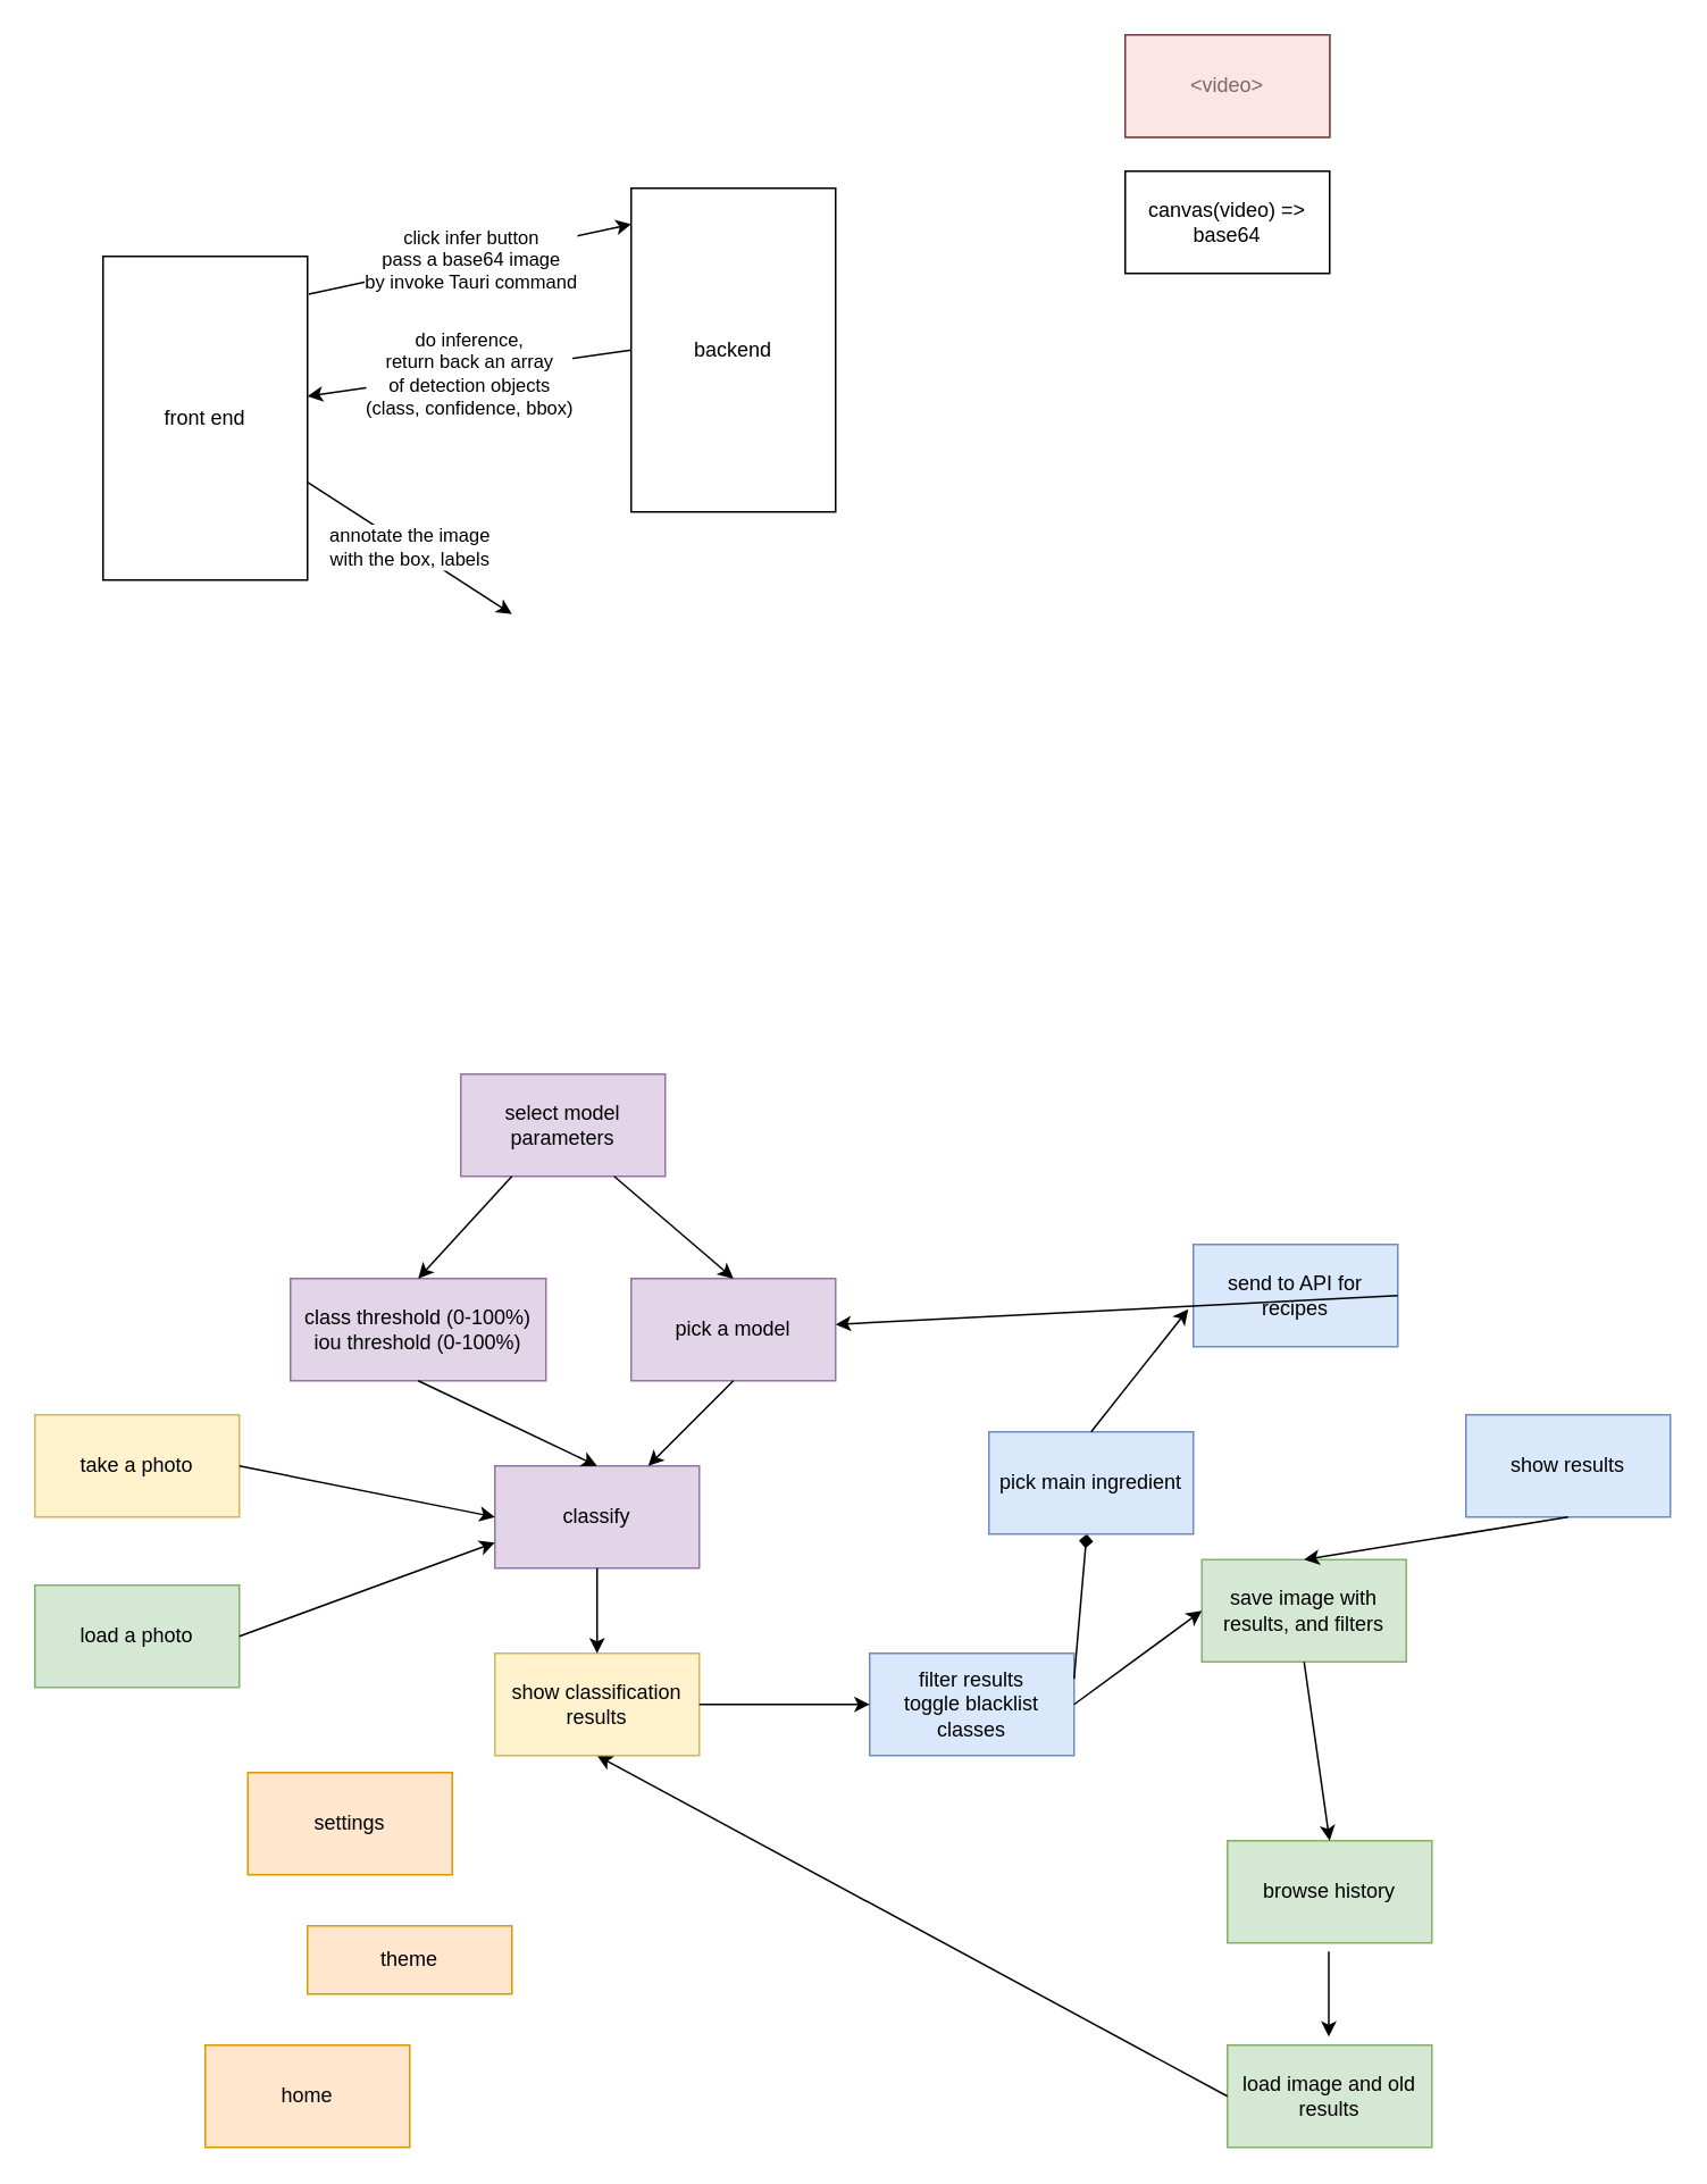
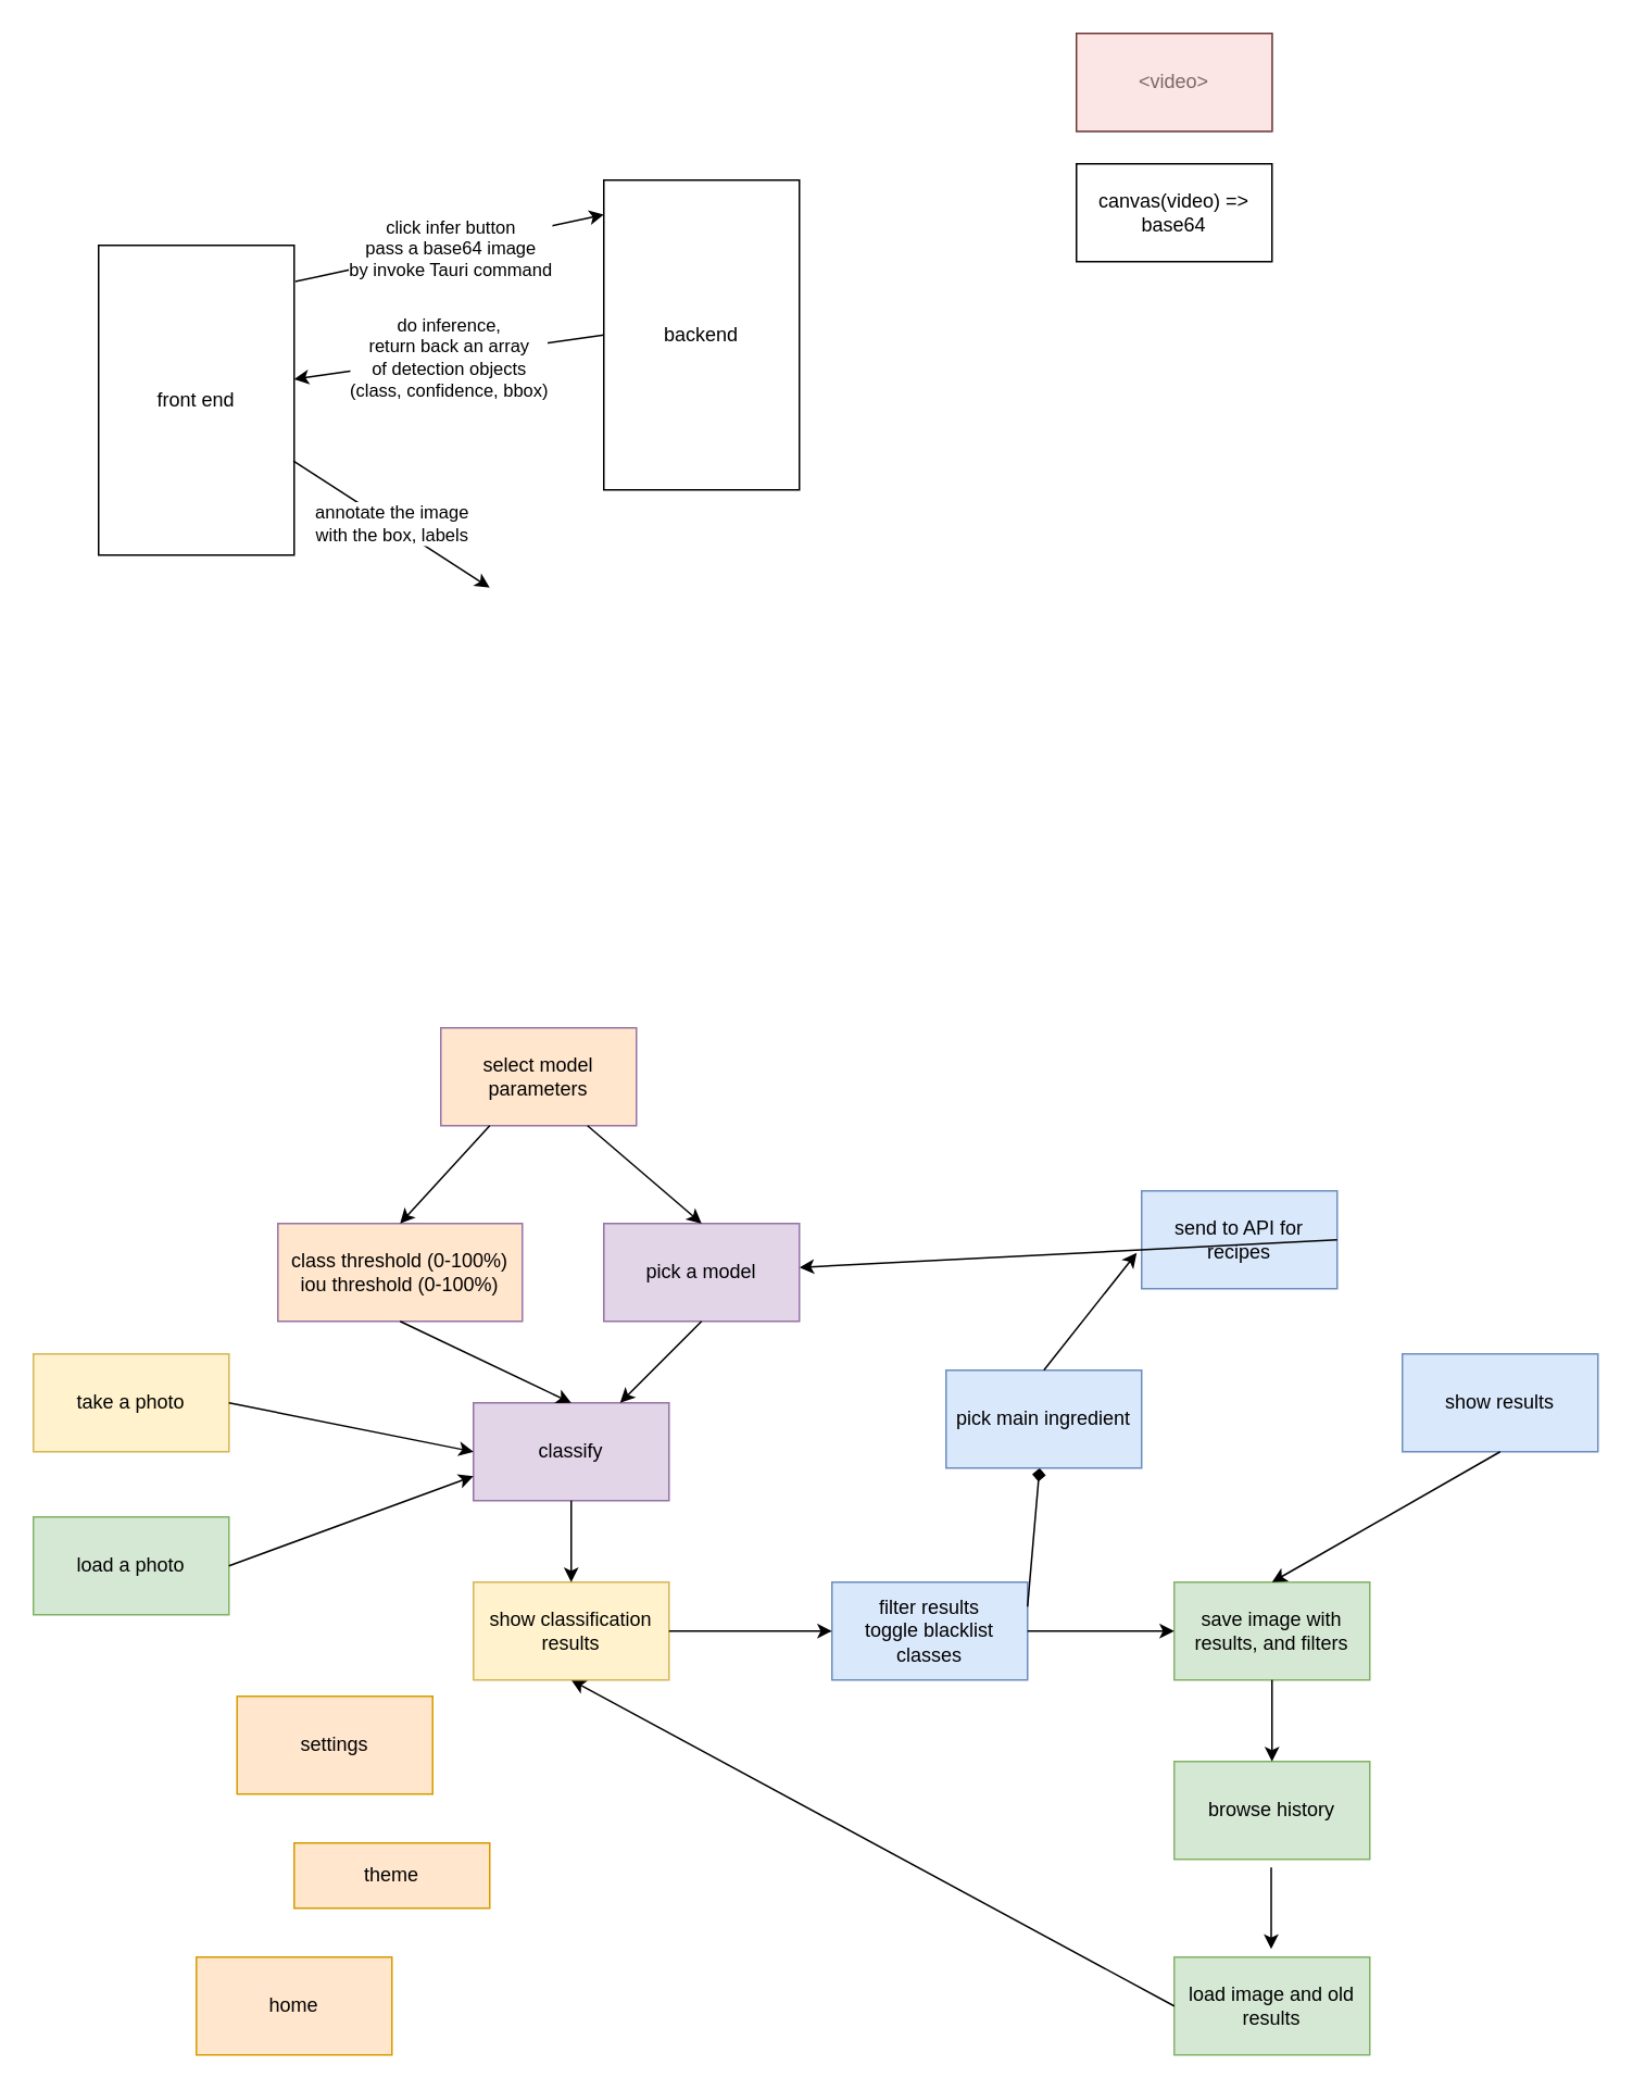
  <mxCell id="0" />
  <mxCell id="1" parent="0" />
  <mxCell id="2" value="take a photo" style="rounded=0;whiteSpace=wrap;html=1;fillColor=#fff2cc;strokeColor=#d6b656;" parent="1" vertex="1"><mxGeometry x="20" y="830" width="120" height="60" as="geometry" /></mxCell>
- <mxCell id="3" value="save image with results, and filters" style="rounded=0;whiteSpace=wrap;html=1;fillColor=#d5e8d4;strokeColor=#82b366;" parent="1" vertex="1"><mxGeometry x="705" y="915" width="120" height="60" as="geometry" /></mxCell>
+ <mxCell id="3" value="save image with results, and filters" style="rounded=0;whiteSpace=wrap;html=1;fillColor=#d5e8d4;strokeColor=#82b366;" parent="1" vertex="1"><mxGeometry x="720" y="970" width="120" height="60" as="geometry" /></mxCell>
  <mxCell id="4" value="classify" style="rounded=0;whiteSpace=wrap;html=1;fillColor=#e1d5e7;strokeColor=#9673a6;" parent="1" vertex="1"><mxGeometry x="290" y="860" width="120" height="60" as="geometry" /></mxCell>
  <mxCell id="5" value="" style="endArrow=classic;html=1;rounded=0;exitX=1;exitY=0.5;exitDx=0;exitDy=0;entryX=0;entryY=0.5;entryDx=0;entryDy=0;" parent="1" source="2" target="4" edge="1"><mxGeometry width="50" height="50" relative="1" as="geometry"><mxPoint x="370" y="1250" as="sourcePoint" /><mxPoint x="420" y="1200" as="targetPoint" /></mxGeometry></mxCell>
  <mxCell id="6" value="browse history" style="rounded=0;whiteSpace=wrap;html=1;fillColor=#d5e8d4;strokeColor=#82b366;" parent="1" vertex="1"><mxGeometry x="720" y="1080" width="120" height="60" as="geometry" /></mxCell>
  <mxCell id="7" value="load image and old results" style="rounded=0;whiteSpace=wrap;html=1;fillColor=#d5e8d4;strokeColor=#82b366;" parent="1" vertex="1"><mxGeometry x="720" y="1200" width="120" height="60" as="geometry" /></mxCell>
  <mxCell id="8" value="" style="endArrow=classic;html=1;rounded=0;exitX=0.5;exitY=1;exitDx=0;exitDy=0;entryX=0.5;entryY=0;entryDx=0;entryDy=0;" parent="1" source="3" target="6" edge="1"><mxGeometry width="50" height="50" relative="1" as="geometry"><mxPoint x="740" y="1260" as="sourcePoint" /><mxPoint x="790" y="1210" as="targetPoint" /></mxGeometry></mxCell>
  <mxCell id="9" value="" style="endArrow=classic;html=1;rounded=0;exitX=0.5;exitY=1;exitDx=0;exitDy=0;entryX=0.5;entryY=0;entryDx=0;entryDy=0;" parent="1" edge="1"><mxGeometry width="50" height="50" relative="1" as="geometry"><mxPoint x="779.5" y="1145" as="sourcePoint" /><mxPoint x="779.5" y="1195" as="targetPoint" /></mxGeometry></mxCell>
  <mxCell id="10" value="" style="endArrow=classic;html=1;rounded=0;exitX=0;exitY=0.5;exitDx=0;exitDy=0;entryX=0.5;entryY=1;entryDx=0;entryDy=0;" parent="1" source="7" target="11" edge="1"><mxGeometry width="50" height="50" relative="1" as="geometry"><mxPoint x="580" y="1260" as="sourcePoint" /><mxPoint x="450" y="1050" as="targetPoint" /></mxGeometry></mxCell>
  <mxCell id="11" value="show classification&lt;div&gt;results&lt;/div&gt;" style="rounded=0;whiteSpace=wrap;html=1;fillColor=#fff2cc;strokeColor=#d6b656;" parent="1" vertex="1"><mxGeometry x="290" y="970" width="120" height="60" as="geometry" /></mxCell>
  <mxCell id="12" value="" style="endArrow=classic;html=1;rounded=0;exitX=0.5;exitY=1;exitDx=0;exitDy=0;entryX=0.5;entryY=0;entryDx=0;entryDy=0;" parent="1" source="4" target="11" edge="1"><mxGeometry width="50" height="50" relative="1" as="geometry"><mxPoint x="70" y="1010" as="sourcePoint" /><mxPoint x="120" y="1010" as="targetPoint" /></mxGeometry></mxCell>
  <mxCell id="13" value="filter results&lt;div&gt;toggle blacklist classes&lt;/div&gt;" style="rounded=0;whiteSpace=wrap;html=1;fillColor=#dae8fc;strokeColor=#6c8ebf;" parent="1" vertex="1"><mxGeometry x="510" y="970" width="120" height="60" as="geometry" /></mxCell>
  <mxCell id="14" value="" style="endArrow=classic;html=1;rounded=0;exitX=1;exitY=0.5;exitDx=0;exitDy=0;entryX=0;entryY=0.5;entryDx=0;entryDy=0;" parent="1" source="11" target="13" edge="1"><mxGeometry width="50" height="50" relative="1" as="geometry"><mxPoint x="540" y="1190" as="sourcePoint" /><mxPoint x="590" y="1140" as="targetPoint" /></mxGeometry></mxCell>
  <mxCell id="15" value="" style="endArrow=classic;html=1;rounded=0;exitX=1;exitY=0.5;exitDx=0;exitDy=0;entryX=0;entryY=0.5;entryDx=0;entryDy=0;" parent="1" source="13" target="3" edge="1"><mxGeometry width="50" height="50" relative="1" as="geometry"><mxPoint x="540" y="1190" as="sourcePoint" /><mxPoint x="590" y="1140" as="targetPoint" /></mxGeometry></mxCell>
  <mxCell id="16" value="" style="endArrow=diamond;html=1;rounded=0;exitX=1;exitY=0.25;exitDx=0;exitDy=0;" parent="1" source="13" target="31" edge="1"><mxGeometry width="50" height="50" relative="1" as="geometry"><mxPoint x="540" y="1190" as="sourcePoint" /><mxPoint x="580" y="910" as="targetPoint" /></mxGeometry></mxCell>
  <mxCell id="17" value="send to API for recipes" style="rounded=0;whiteSpace=wrap;html=1;fillColor=#dae8fc;strokeColor=#6c8ebf;" parent="1" vertex="1"><mxGeometry x="700" y="730" width="120" height="60" as="geometry" /></mxCell>
  <mxCell id="18" value="show results" style="rounded=0;whiteSpace=wrap;html=1;fillColor=#dae8fc;strokeColor=#6c8ebf;" parent="1" vertex="1"><mxGeometry x="860" y="830" width="120" height="60" as="geometry" /></mxCell>
  <mxCell id="19" value="" style="endArrow=classic;html=1;rounded=0;exitX=1;exitY=0.5;exitDx=0;exitDy=0;" parent="1" source="17" target="21" edge="1"><mxGeometry width="50" height="50" relative="1" as="geometry"><mxPoint x="540" y="1190" as="sourcePoint" /><mxPoint x="590" y="1140" as="targetPoint" /></mxGeometry></mxCell>
  <mxCell id="20" value="" style="endArrow=classic;html=1;rounded=0;entryX=0.5;entryY=0;entryDx=0;entryDy=0;exitX=0.5;exitY=1;exitDx=0;exitDy=0;" parent="1" source="18" target="3" edge="1"><mxGeometry width="50" height="50" relative="1" as="geometry"><mxPoint x="540" y="1190" as="sourcePoint" /><mxPoint x="590" y="1140" as="targetPoint" /></mxGeometry></mxCell>
  <mxCell id="21" value="pick a model" style="rounded=0;whiteSpace=wrap;html=1;fillColor=#e1d5e7;strokeColor=#9673a6;" parent="1" vertex="1"><mxGeometry x="370" y="750" width="120" height="60" as="geometry" /></mxCell>
- <mxCell id="22" value="class threshold (0-100%)&lt;div&gt;iou threshold (0-100%)&lt;/div&gt;" style="rounded=0;whiteSpace=wrap;html=1;fillColor=#e1d5e7;strokeColor=#9673a6;" parent="1" vertex="1"><mxGeometry y="750" width="150" height="60" as="geometry" x="170" /></mxCell>
+ <mxCell id="22" value="class threshold (0-100%)&lt;div&gt;iou threshold (0-100%)&lt;/div&gt;" style="rounded=0;whiteSpace=wrap;html=1;fillColor=#ffe6cc;strokeColor=#9673a6;" parent="1" vertex="1"><mxGeometry y="750" width="150" height="60" as="geometry" x="170" /></mxCell>
  <mxCell id="23" value="" style="endArrow=classic;html=1;rounded=0;exitX=0.5;exitY=1;exitDx=0;exitDy=0;entryX=0.5;entryY=0;entryDx=0;entryDy=0;" parent="1" source="22" target="4" edge="1"><mxGeometry width="50" height="50" relative="1" as="geometry"><mxPoint x="540" y="920" as="sourcePoint" /><mxPoint x="590" y="870" as="targetPoint" /></mxGeometry></mxCell>
  <mxCell id="24" value="" style="endArrow=classic;html=1;rounded=0;exitX=0.5;exitY=1;exitDx=0;exitDy=0;entryX=0.75;entryY=0;entryDx=0;entryDy=0;" parent="1" source="21" target="4" edge="1"><mxGeometry width="50" height="50" relative="1" as="geometry"><mxPoint x="540" y="920" as="sourcePoint" /><mxPoint x="590" y="870" as="targetPoint" /></mxGeometry></mxCell>
- <mxCell id="25" value="select model parameters" style="rounded=0;whiteSpace=wrap;html=1;fillColor=#e1d5e7;strokeColor=#9673a6;" parent="1" vertex="1"><mxGeometry x="270" y="630" width="120" height="60" as="geometry" /></mxCell>
+ <mxCell id="25" value="select model parameters" style="rounded=0;whiteSpace=wrap;html=1;fillColor=#ffe6cc;strokeColor=#9673a6;" parent="1" vertex="1"><mxGeometry x="270" y="630" width="120" height="60" as="geometry" /></mxCell>
  <mxCell id="26" value="" style="endArrow=classic;html=1;rounded=0;exitX=0.25;exitY=1;exitDx=0;exitDy=0;entryX=0.5;entryY=0;entryDx=0;entryDy=0;" parent="1" source="25" target="22" edge="1"><mxGeometry width="50" height="50" relative="1" as="geometry"><mxPoint x="540" y="920" as="sourcePoint" /><mxPoint x="590" y="870" as="targetPoint" /></mxGeometry></mxCell>
  <mxCell id="27" value="" style="endArrow=classic;html=1;rounded=0;exitX=0.75;exitY=1;exitDx=0;exitDy=0;entryX=0.5;entryY=0;entryDx=0;entryDy=0;" parent="1" source="25" target="21" edge="1"><mxGeometry width="50" height="50" relative="1" as="geometry"><mxPoint x="320" y="690" as="sourcePoint" /><mxPoint x="255" y="760" as="targetPoint" /></mxGeometry></mxCell>
  <mxCell id="28" value="settings" style="rounded=0;whiteSpace=wrap;html=1;fillColor=#ffe6cc;strokeColor=#d79b00;" parent="1" vertex="1"><mxGeometry x="145" y="1040" width="120" height="60" as="geometry" /></mxCell>
  <mxCell id="29" value="theme" style="rounded=0;whiteSpace=wrap;html=1;fillColor=#ffe6cc;strokeColor=#d79b00;" parent="1" vertex="1"><mxGeometry x="180" y="1130" width="120" height="40" as="geometry" /></mxCell>
  <mxCell id="30" value="home" style="rounded=0;whiteSpace=wrap;html=1;fillColor=#ffe6cc;strokeColor=#d79b00;" parent="1" vertex="1"><mxGeometry x="120" y="1200" width="120" height="60" as="geometry" /></mxCell>
  <mxCell id="31" value="pick main ingredient" style="rounded=0;whiteSpace=wrap;html=1;fillColor=#dae8fc;strokeColor=#6c8ebf;" parent="1" vertex="1"><mxGeometry x="580" y="840" width="120" height="60" as="geometry" /></mxCell>
  <mxCell id="32" value="load a photo" style="rounded=0;whiteSpace=wrap;html=1;fillColor=#d5e8d4;strokeColor=#82b366;" parent="1" vertex="1"><mxGeometry x="20" y="930" width="120" height="60" as="geometry" /></mxCell>
  <mxCell id="33" value="" style="endArrow=classic;html=1;rounded=0;exitX=1;exitY=0.5;exitDx=0;exitDy=0;entryX=0;entryY=0.75;entryDx=0;entryDy=0;" parent="1" source="32" target="4" edge="1"><mxGeometry width="50" height="50" relative="1" as="geometry"><mxPoint x="540" y="980" as="sourcePoint" /><mxPoint x="590" y="930" as="targetPoint" /></mxGeometry></mxCell>
  <mxCell id="34" value="" style="endArrow=classic;html=1;rounded=0;exitX=0.5;exitY=0;exitDx=0;exitDy=0;entryX=-0.025;entryY=0.633;entryDx=0;entryDy=0;entryPerimeter=0;" parent="1" source="31" target="17" edge="1"><mxGeometry width="50" height="50" relative="1" as="geometry"><mxPoint x="650" y="980" as="sourcePoint" /><mxPoint x="700" y="930" as="targetPoint" /></mxGeometry></mxCell>
  <mxCell id="35" value="front end" style="rounded=0;whiteSpace=wrap;html=1;" vertex="1" parent="1"><mxGeometry x="60" y="150" width="120" height="190" as="geometry" /></mxCell>
  <mxCell id="36" value="backend" style="rounded=0;whiteSpace=wrap;html=1;" vertex="1" parent="1"><mxGeometry x="370" y="110" width="120" height="190" as="geometry" /></mxCell>
  <mxCell id="37" value="click infer button&lt;div&gt;pass a base64 image&lt;/div&gt;&lt;div&gt;by invoke Tauri command&lt;/div&gt;" style="endArrow=classic;html=1;rounded=0;exitX=1.006;exitY=0.117;exitDx=0;exitDy=0;exitPerimeter=0;entryX=0.001;entryY=0.111;entryDx=0;entryDy=0;entryPerimeter=0;" edge="1" parent="1" source="35" target="36"><mxGeometry width="50" height="50" relative="1" as="geometry"><mxPoint x="350" y="470" as="sourcePoint" /><mxPoint x="400" y="420" as="targetPoint" /></mxGeometry></mxCell>
  <mxCell id="38" value="do inference,&lt;div&gt;return back an array&lt;/div&gt;&lt;div&gt;of detection objects&lt;/div&gt;&lt;div&gt;(class, confidence, bbox)&lt;/div&gt;" style="endArrow=classic;html=1;rounded=0;exitX=0;exitY=0.5;exitDx=0;exitDy=0;entryX=1.001;entryY=0.365;entryDx=0;entryDy=0;entryPerimeter=0;" edge="1" parent="1" source="36"><mxGeometry width="50" height="50" relative="1" as="geometry"><mxPoint x="338.92" y="230" as="sourcePoint" /><mxPoint x="180" y="232.09" as="targetPoint" /></mxGeometry></mxCell>
  <mxCell id="39" value="annotate the image&lt;div&gt;with the box, labels&lt;/div&gt;" style="endArrow=classic;html=1;rounded=0;exitX=0.996;exitY=0.696;exitDx=0;exitDy=0;exitPerimeter=0;" edge="1" parent="1" source="35"><mxGeometry width="50" height="50" relative="1" as="geometry"><mxPoint x="350" y="470" as="sourcePoint" /><mxPoint x="300" y="360" as="targetPoint" /></mxGeometry></mxCell>
  <mxCell id="40" value="&amp;lt;video&amp;gt;" style="rounded=0;whiteSpace=wrap;html=1;" vertex="1" parent="1"><mxGeometry x="660" y="20" width="120" height="60" as="geometry" /></mxCell>
  <mxCell id="41" value="canvas(video) =&amp;gt; base64" style="rounded=0;whiteSpace=wrap;html=1;" vertex="1" parent="1"><mxGeometry x="660" y="100" width="120" height="60" as="geometry" /></mxCell>
  <mxCell id="42" value="" style="rounded=0;whiteSpace=wrap;html=1;fillColor=#f8cecc;strokeColor=#b85450;opacity=50;" vertex="1" parent="1"><mxGeometry x="660" y="20" width="120" height="60" as="geometry" /></mxCell>
